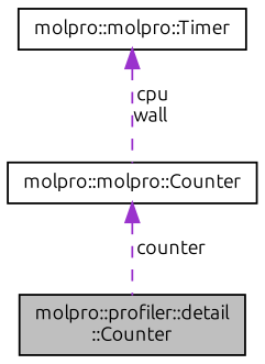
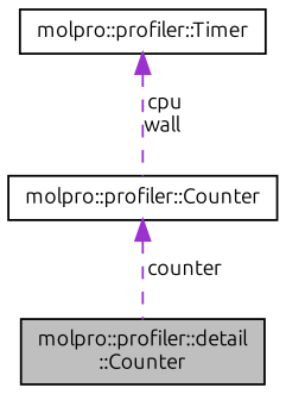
  digraph {
    fontname=Ubuntu
    node [color=black fillcolor=white fontname=Ubuntu fontsize=10 shape=record style=filled]
    edge [color=darkorchid3 dir=back fontname=Ubuntu fontsize=10 labelfontname=Helvetica labelfontsize=10 style=dashed]
    n1 [fillcolor=grey75 fontcolor=black height=0.2 label="molpro::profiler::detail\l::Counter" width=0.4]
-   n2 [height=0.2 label="molpro::molpro::Counter" width=0.4]
-   n3 [height=0.2 label="molpro::molpro::Timer" width=0.4]
+   n2 [height=0.2 label="molpro::profiler::Counter" width=0.4]
+   n3 [height=0.2 label="molpro::profiler::Timer" width=0.4]
    n2 -> n1 [label=" counter"]
    n3 -> n2 [label=" cpu\nwall"]
  }
